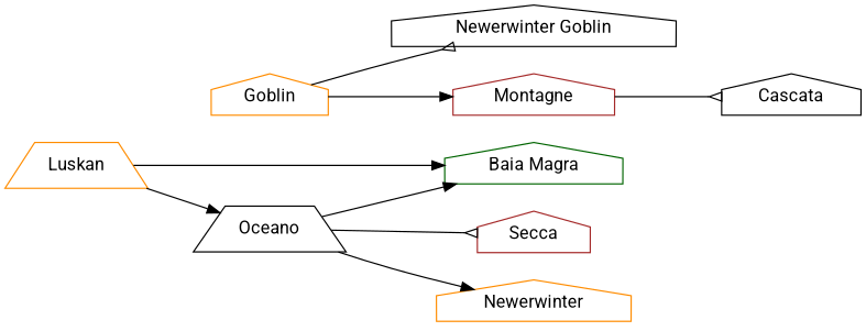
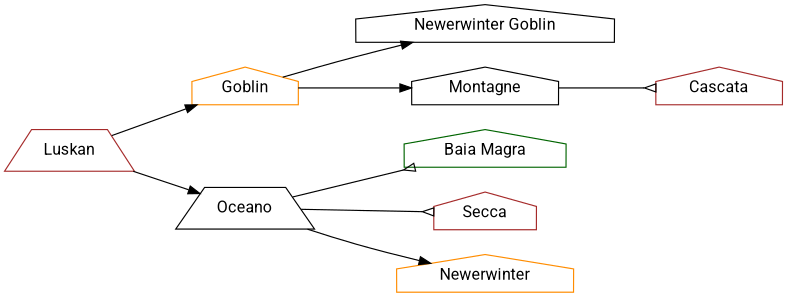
  digraph {
    fontname=Roboto
    rankdir=LR
    node [color=darkorange fontname=Roboto shape=house]
    edge [fontname=Roboto]
-   Luskan [shape=trapezium]
+   Luskan [color=brown shape=trapezium]
    n2 [label=Goblin]
    Oceano [color=black shape=trapezium]
    n4 [color=black label="Newerwinter Goblin"]
-   Montagne [color=brown]
+   Montagne [color=black]
    "Baia Magra" [color=darkgreen]
    Secca [color=brown]
    Newerwinter
-   Cascata [color=black]
-   Luskan -> "Baia Magra"
+   Cascata [color=brown]
+   Luskan -> n2
    Luskan -> Oceano
-   n2 -> n4 [arrowhead=oinv]
+   n2 -> n4 [arrowhead=normal]
    n2 -> Montagne
-   Oceano -> "Baia Magra" [arrowhead=normal]
+   Oceano -> "Baia Magra" [arrowhead=oinv]
    Oceano -> Secca [arrowhead=oinv]
    Oceano -> Newerwinter
    Montagne -> Cascata [arrowhead=oinv]
  }
